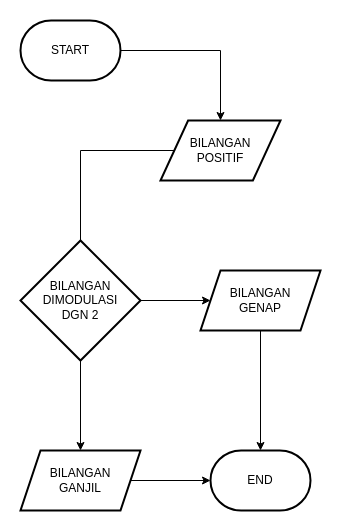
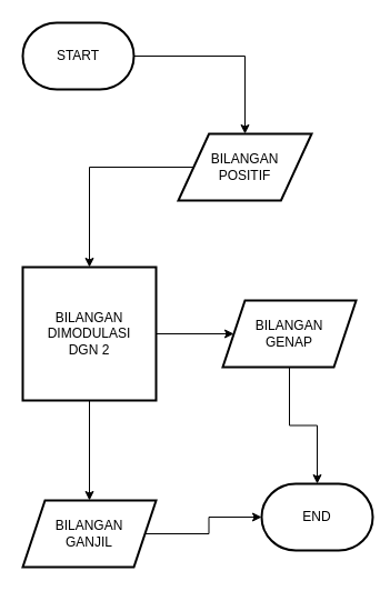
  <mxCell id="0" />
  <mxCell id="1" parent="0" />
- <mxCell id="2" value="" style="edgeStyle=orthogonalEdgeStyle;rounded=0;orthogonalLoop=1;jettySize=auto;html=1;endArrow=none;" edge="1" parent="1" source="3" target="6"><mxGeometry relative="1" as="geometry" /></mxCell>
+ <mxCell id="2" value="" style="edgeStyle=orthogonalEdgeStyle;rounded=0;orthogonalLoop=1;jettySize=auto;html=1;" edge="1" parent="1" source="3" target="6"><mxGeometry relative="1" as="geometry" /></mxCell>
  <mxCell id="3" value="BILANGAN&lt;br&gt;POSITIF" style="shape=parallelogram;html=1;strokeWidth=2;perimeter=parallelogramPerimeter;whiteSpace=wrap;rounded=1;arcSize=0;size=0.23;" vertex="1" parent="1"><mxGeometry x="160" y="120" width="120" height="60" as="geometry" /></mxCell>
  <mxCell id="4" value="" style="edgeStyle=orthogonalEdgeStyle;rounded=0;orthogonalLoop=1;jettySize=auto;html=1;" edge="1" parent="1" source="6" target="7"><mxGeometry relative="1" as="geometry" /></mxCell>
  <mxCell id="5" value="" style="edgeStyle=orthogonalEdgeStyle;rounded=0;orthogonalLoop=1;jettySize=auto;html=1;" edge="1" parent="1" source="6" target="9"><mxGeometry relative="1" as="geometry" /></mxCell>
- <mxCell id="6" value="BILANGAN DIMODULASI&lt;br&gt;DGN 2" style="rhombus;whiteSpace=wrap;html=1;strokeWidth=2;rounded=1;arcSize=0;" vertex="1" parent="1"><mxGeometry x="20" y="240" width="120" height="120" as="geometry" /></mxCell>
+ <mxCell id="6" value="BILANGAN DIMODULASI&lt;br&gt;DGN 2" style="whiteSpace=wrap;html=1;strokeWidth=2;arcSize=0;rounded=0;" vertex="1" parent="1"><mxGeometry x="20" y="240" width="120" height="120" as="geometry" /></mxCell>
  <mxCell id="7" value="BILANGAN&lt;br&gt;GENAP" style="shape=parallelogram;perimeter=parallelogramPerimeter;whiteSpace=wrap;html=1;fixedSize=1;strokeWidth=2;rounded=1;arcSize=0;" vertex="1" parent="1"><mxGeometry x="200" y="270" width="120" height="60" as="geometry" /></mxCell>
  <mxCell id="8" value="" style="edgeStyle=orthogonalEdgeStyle;rounded=0;orthogonalLoop=1;jettySize=auto;html=1;" edge="1" parent="1" source="9" target="12"><mxGeometry relative="1" as="geometry" /></mxCell>
  <mxCell id="9" value="BILANGAN&lt;br&gt;GANJIL" style="shape=parallelogram;perimeter=parallelogramPerimeter;whiteSpace=wrap;html=1;fixedSize=1;strokeWidth=2;rounded=1;arcSize=0;" vertex="1" parent="1"><mxGeometry x="20" y="450" width="120" height="60" as="geometry" /></mxCell>
  <mxCell id="10" value="" style="edgeStyle=orthogonalEdgeStyle;rounded=0;orthogonalLoop=1;jettySize=auto;html=1;" edge="1" parent="1" source="11" target="3"><mxGeometry relative="1" as="geometry" /></mxCell>
  <mxCell id="11" value="START" style="strokeWidth=2;html=1;shape=mxgraph.flowchart.terminator;whiteSpace=wrap;" vertex="1" parent="1"><mxGeometry x="20" y="20" width="100" height="60" as="geometry" /></mxCell>
- <mxCell id="12" value="END" style="strokeWidth=2;html=1;shape=mxgraph.flowchart.terminator;whiteSpace=wrap;" vertex="1" parent="1"><mxGeometry x="210" y="450" width="100" height="60" as="geometry" /></mxCell>
+ <mxCell id="12" value="END" style="strokeWidth=2;html=1;shape=mxgraph.flowchart.terminator;whiteSpace=wrap;" vertex="1" parent="1"><mxGeometry x="235" y="435" width="100" height="60" as="geometry" /></mxCell>
  <mxCell id="13" style="edgeStyle=orthogonalEdgeStyle;rounded=0;orthogonalLoop=1;jettySize=auto;html=1;exitX=0.5;exitY=1;exitDx=0;exitDy=0;entryX=0.5;entryY=0;entryDx=0;entryDy=0;entryPerimeter=0;" edge="1" parent="1" source="7" target="12"><mxGeometry relative="1" as="geometry" /></mxCell>
